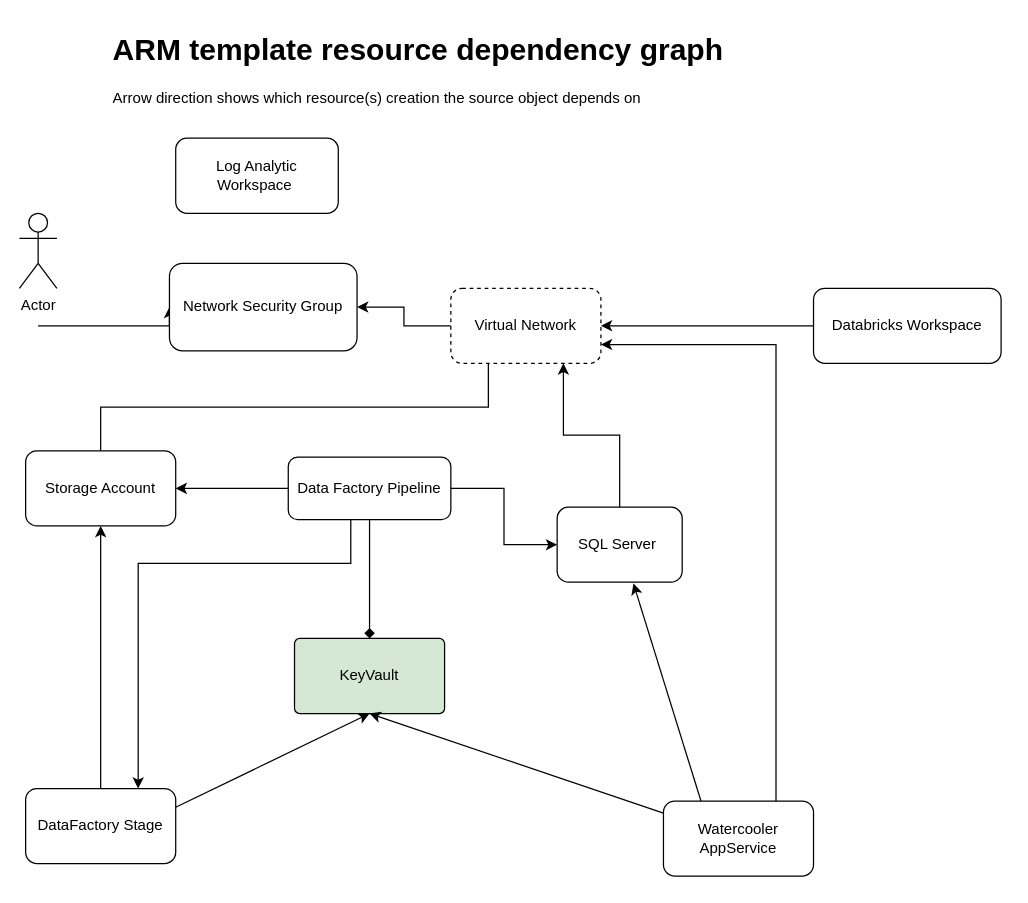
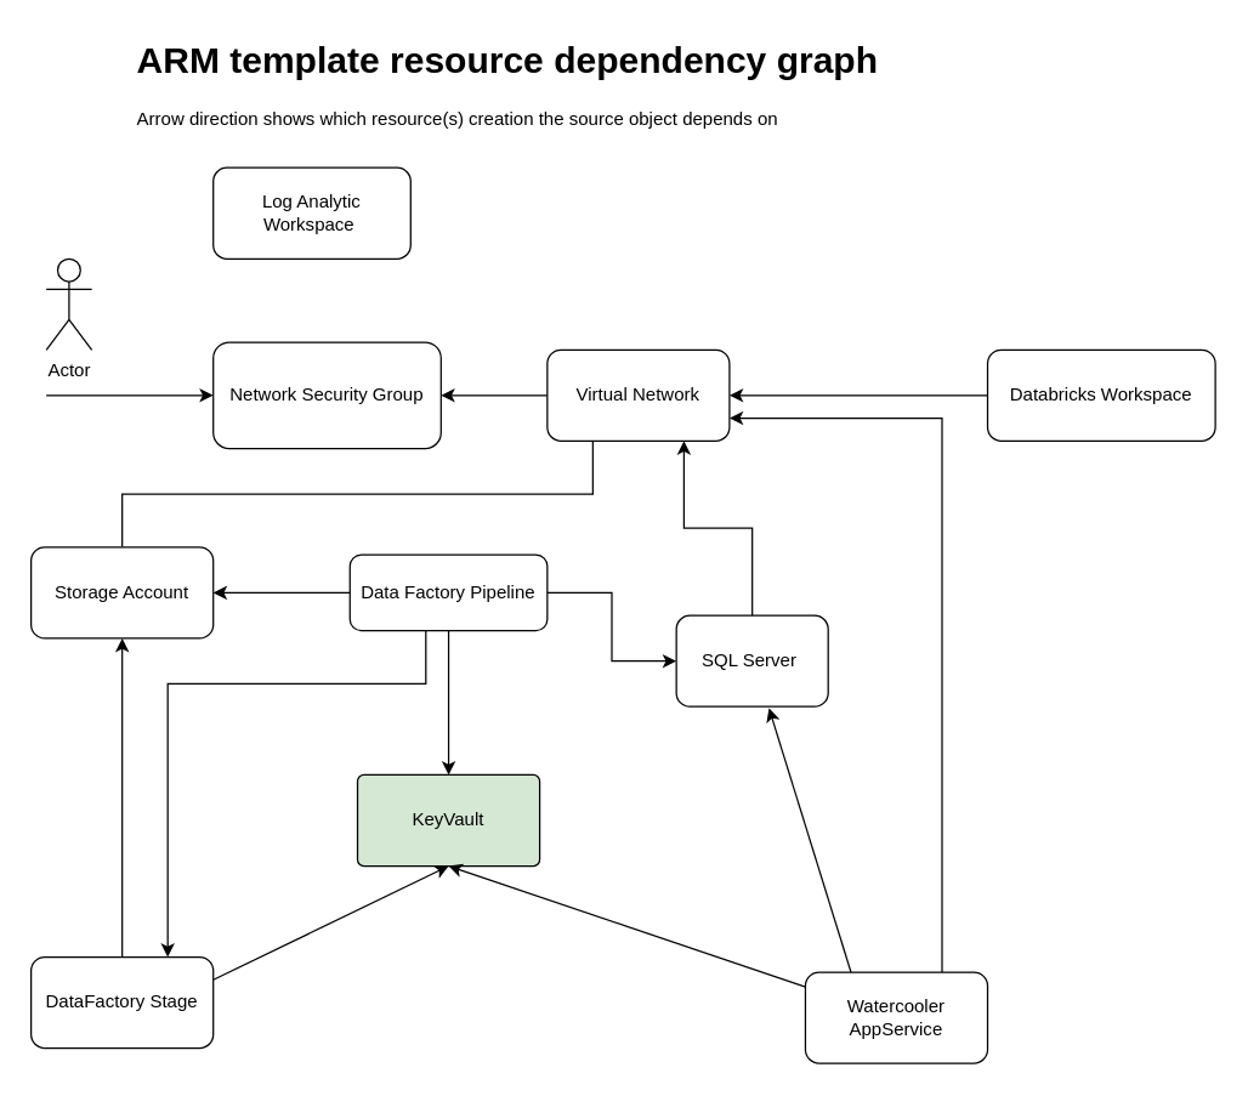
  <mxCell id="0" />
  <mxCell id="1" parent="0" />
  <mxCell id="2" value="" style="edgeStyle=orthogonalEdgeStyle;rounded=0;orthogonalLoop=1;jettySize=auto;html=1;" parent="1" source="6" target="4" edge="1"><mxGeometry relative="1" as="geometry" /></mxCell>
  <mxCell id="3" style="edgeStyle=orthogonalEdgeStyle;rounded=0;orthogonalLoop=1;jettySize=auto;html=1;entryX=0;entryY=0.5;entryDx=0;entryDy=0;" parent="1" target="4" edge="1"><mxGeometry relative="1" as="geometry"><mxPoint x="30" y="260" as="sourcePoint" /><Array as="points"><mxPoint x="30" y="260" /></Array></mxGeometry></mxCell>
- <mxCell id="4" value="Network Security Group&lt;br&gt;" style="rounded=1;whiteSpace=wrap;html=1;fontSize=12;glass=0;strokeWidth=1;shadow=0;" parent="1" vertex="1"><mxGeometry x="135" y="210" width="150" height="70" as="geometry" /></mxCell>
+ <mxCell id="4" value="Network Security Group&lt;br&gt;" style="rounded=1;whiteSpace=wrap;html=1;fontSize=12;glass=0;strokeWidth=1;shadow=0;" parent="1" vertex="1"><mxGeometry x="140" y="225" width="150" height="70" as="geometry" /></mxCell>
  <mxCell id="5" style="edgeStyle=orthogonalEdgeStyle;rounded=0;orthogonalLoop=1;jettySize=auto;html=1;exitX=0;exitY=0.5;exitDx=0;exitDy=0;entryX=1;entryY=0.5;entryDx=0;entryDy=0;" parent="1" source="15" target="6" edge="1"><mxGeometry relative="1" as="geometry" /></mxCell>
- <mxCell id="6" value="Virtual Network" style="whiteSpace=wrap;html=1;rounded=1;shadow=0;strokeWidth=1;glass=0;dashed=1;" parent="1" vertex="1"><mxGeometry x="360" y="230" width="120" height="60" as="geometry" /></mxCell>
+ <mxCell id="6" value="Virtual Network" style="whiteSpace=wrap;html=1;rounded=1;shadow=0;strokeWidth=1;glass=0;" parent="1" vertex="1"><mxGeometry x="360" y="230" width="120" height="60" as="geometry" /></mxCell>
  <mxCell id="7" style="edgeStyle=orthogonalEdgeStyle;rounded=0;orthogonalLoop=1;jettySize=auto;html=1;exitX=0.5;exitY=0;exitDx=0;exitDy=0;entryX=0.25;entryY=1;entryDx=0;entryDy=0;endArrow=none;" parent="1" source="8" target="6" edge="1"><mxGeometry relative="1" as="geometry"><mxPoint x="220" y="350" as="targetPoint" /></mxGeometry></mxCell>
  <mxCell id="8" value="Storage Account" style="whiteSpace=wrap;html=1;rounded=1;shadow=0;strokeWidth=1;glass=0;" parent="1" vertex="1"><mxGeometry x="20" y="360" width="120" height="60" as="geometry" /></mxCell>
  <mxCell id="9" style="edgeStyle=orthogonalEdgeStyle;rounded=0;orthogonalLoop=1;jettySize=auto;html=1;exitX=0.5;exitY=0;exitDx=0;exitDy=0;entryX=0.75;entryY=1;entryDx=0;entryDy=0;" parent="1" source="10" target="6" edge="1"><mxGeometry relative="1" as="geometry" /></mxCell>
  <mxCell id="10" value="SQL Server&amp;nbsp;" style="whiteSpace=wrap;html=1;rounded=1;shadow=0;strokeWidth=1;glass=0;" parent="1" vertex="1"><mxGeometry x="445" y="405" width="100" height="60" as="geometry" /></mxCell>
  <mxCell id="11" value="KeyVault" style="whiteSpace=wrap;html=1;rounded=1;shadow=0;strokeWidth=1;glass=0;arcSize=7;fillColor=#d5e8d4;" parent="1" vertex="1"><mxGeometry x="235" y="510" width="120" height="60" as="geometry" /></mxCell>
  <mxCell id="12" style="edgeStyle=orthogonalEdgeStyle;rounded=0;orthogonalLoop=1;jettySize=auto;html=1;exitX=0.75;exitY=0;exitDx=0;exitDy=0;entryX=1;entryY=0.75;entryDx=0;entryDy=0;" parent="1" source="13" target="6" edge="1"><mxGeometry relative="1" as="geometry" /></mxCell>
  <mxCell id="13" value="Watercooler AppService" style="whiteSpace=wrap;html=1;rounded=1;shadow=0;strokeWidth=1;glass=0;" parent="1" vertex="1"><mxGeometry x="530" y="640" width="120" height="60" as="geometry" /></mxCell>
  <mxCell id="14" value="DataFactory Stage" style="whiteSpace=wrap;html=1;rounded=1;shadow=0;strokeWidth=1;glass=0;" parent="1" vertex="1"><mxGeometry x="20" y="630" width="120" height="60" as="geometry" /></mxCell>
  <mxCell id="15" value="Databricks Workspace" style="whiteSpace=wrap;html=1;rounded=1;shadow=0;strokeWidth=1;glass=0;" parent="1" vertex="1"><mxGeometry x="650" y="230" width="150" height="60" as="geometry" /></mxCell>
  <mxCell id="16" value="Log Analytic Workspace&amp;nbsp;" style="whiteSpace=wrap;html=1;rounded=1;shadow=0;strokeWidth=1;glass=0;" parent="1" vertex="1"><mxGeometry x="140" y="110" width="130" height="60" as="geometry" /></mxCell>
  <mxCell id="17" value="" style="endArrow=classic;html=1;entryX=0.5;entryY=1;entryDx=0;entryDy=0;exitX=0.5;exitY=0;exitDx=0;exitDy=0;" parent="1" source="14" target="8" edge="1"><mxGeometry width="50" height="50" relative="1" as="geometry"><mxPoint x="510" y="440" as="sourcePoint" /><mxPoint x="210" y="520" as="targetPoint" /></mxGeometry></mxCell>
  <mxCell id="18" value="" style="endArrow=classic;html=1;entryX=0.5;entryY=1;entryDx=0;entryDy=0;exitX=1;exitY=0.25;exitDx=0;exitDy=0;" parent="1" source="14" target="11" edge="1"><mxGeometry width="50" height="50" relative="1" as="geometry"><mxPoint x="510" y="440" as="sourcePoint" /><mxPoint x="460" y="490" as="targetPoint" /></mxGeometry></mxCell>
  <mxCell id="19" value="" style="endArrow=classic;html=1;entryX=0.61;entryY=1.017;entryDx=0;entryDy=0;exitX=0.25;exitY=0;exitDx=0;exitDy=0;entryPerimeter=0;" parent="1" source="13" target="10" edge="1"><mxGeometry width="50" height="50" relative="1" as="geometry"><mxPoint x="510" y="440" as="sourcePoint" /><mxPoint x="460" y="490" as="targetPoint" /></mxGeometry></mxCell>
  <mxCell id="20" value="" style="endArrow=classic;html=1;entryX=0.5;entryY=1;entryDx=0;entryDy=0;" parent="1" source="13" target="11" edge="1"><mxGeometry width="50" height="50" relative="1" as="geometry"><mxPoint x="630" y="677" as="sourcePoint" /><mxPoint x="460" y="490" as="targetPoint" /></mxGeometry></mxCell>
  <mxCell id="21" value="&lt;h1&gt;ARM template resource dependency graph&lt;/h1&gt;&lt;p&gt;Arrow direction shows which resource(s) creation the source object&lt;span&gt;&amp;nbsp;depends on&lt;/span&gt;&lt;/p&gt;" style="text;html=1;strokeColor=none;fillColor=none;spacing=5;spacingTop=-20;whiteSpace=wrap;overflow=hidden;rounded=0;" parent="1" vertex="1"><mxGeometry x="85" y="20" width="695" height="80" as="geometry" /></mxCell>
  <mxCell id="22" value="" style="edgeStyle=orthogonalEdgeStyle;rounded=0;orthogonalLoop=1;jettySize=auto;html=1;entryX=0.75;entryY=0;entryDx=0;entryDy=0;" parent="1" source="26" target="14" edge="1"><mxGeometry relative="1" as="geometry"><mxPoint x="110" y="610" as="targetPoint" /><Array as="points"><mxPoint x="280" y="450" /><mxPoint x="110" y="450" /></Array></mxGeometry></mxCell>
  <mxCell id="23" style="edgeStyle=orthogonalEdgeStyle;rounded=0;orthogonalLoop=1;jettySize=auto;html=1;exitX=1;exitY=0.5;exitDx=0;exitDy=0;entryX=0;entryY=0.5;entryDx=0;entryDy=0;" parent="1" source="26" target="10" edge="1"><mxGeometry relative="1" as="geometry" /></mxCell>
  <mxCell id="24" style="edgeStyle=orthogonalEdgeStyle;rounded=0;orthogonalLoop=1;jettySize=auto;html=1;exitX=0;exitY=0.5;exitDx=0;exitDy=0;entryX=1;entryY=0.5;entryDx=0;entryDy=0;" parent="1" source="26" target="8" edge="1"><mxGeometry relative="1" as="geometry" /></mxCell>
- <mxCell id="25" style="edgeStyle=orthogonalEdgeStyle;rounded=0;orthogonalLoop=1;jettySize=auto;html=1;exitX=0.5;exitY=1;exitDx=0;exitDy=0;entryX=0.5;entryY=0;entryDx=0;entryDy=0;endArrow=diamond;" parent="1" source="26" target="11" edge="1"><mxGeometry relative="1" as="geometry" /></mxCell>
+ <mxCell id="25" style="edgeStyle=orthogonalEdgeStyle;rounded=0;orthogonalLoop=1;jettySize=auto;html=1;exitX=0.5;exitY=1;exitDx=0;exitDy=0;entryX=0.5;entryY=0;entryDx=0;entryDy=0;" parent="1" source="26" target="11" edge="1"><mxGeometry relative="1" as="geometry" /></mxCell>
  <mxCell id="26" value="Data Factory Pipeline" style="rounded=1;whiteSpace=wrap;html=1;" parent="1" vertex="1"><mxGeometry x="230" y="365" width="130" height="50" as="geometry" /></mxCell>
- <mxCell id="27" value="Actor" style="shape=umlActor;verticalLabelPosition=bottom;verticalAlign=top;html=1;outlineConnect=0;" parent="1" vertex="1"><mxGeometry x="15" y="170" width="30" height="60" as="geometry" /></mxCell>
+ <mxCell id="27" value="Actor" style="shape=umlActor;verticalLabelPosition=bottom;verticalAlign=top;html=1;outlineConnect=0;" parent="1" vertex="1"><mxGeometry x="30" y="170" width="30" height="60" as="geometry" /></mxCell>
